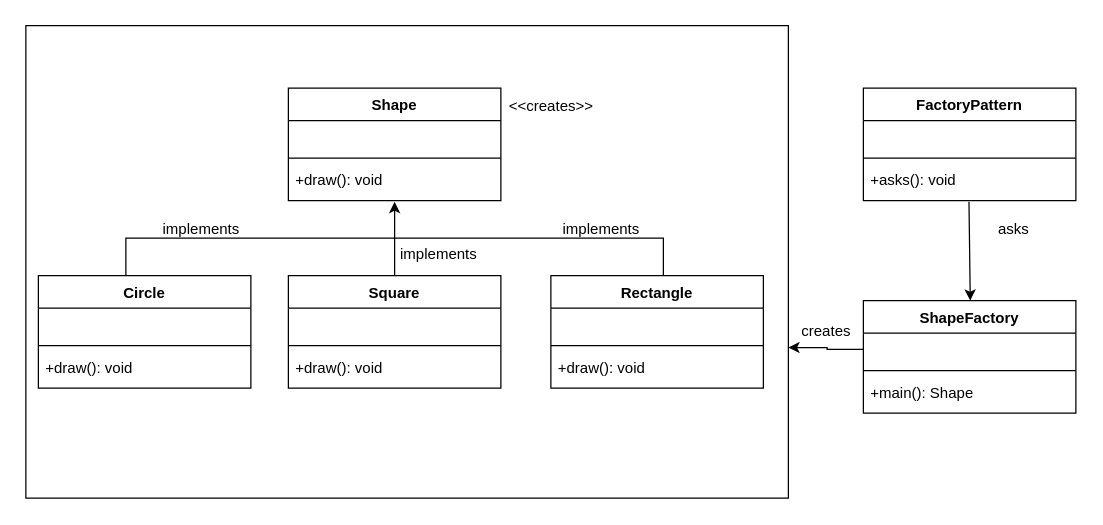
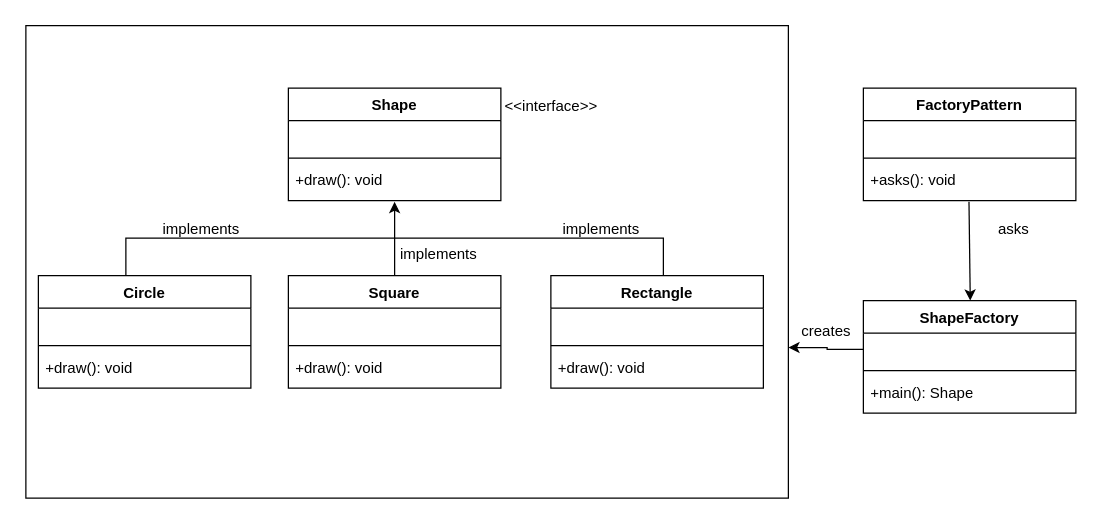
  <mxCell id="0" />
  <mxCell id="1" parent="0" />
  <mxCell id="2" value="" style="rounded=0;whiteSpace=wrap;html=1;" vertex="1" parent="1"><mxGeometry x="20" y="20" width="610" height="378" as="geometry" /></mxCell>
  <mxCell id="3" value="Shape" style="swimlane;align=center;verticalAlign=top;childLayout=stackLayout;horizontal=1;startSize=26;horizontalStack=0;resizeParent=1;resizeParentMax=0;resizeLast=0;collapsible=1;marginBottom=0;whiteSpace=wrap;html=1;" vertex="1" parent="1"><mxGeometry x="230" y="70" width="170" height="90" as="geometry"><mxRectangle x="130" y="130" width="100" height="30" as="alternateBounds" /></mxGeometry></mxCell>
  <mxCell id="4" value="&lt;br&gt;" style="text;strokeColor=none;fillColor=none;align=left;verticalAlign=top;spacingLeft=4;spacingRight=4;overflow=hidden;rotatable=0;points=[[0,0.5],[1,0.5]];portConstraint=eastwest;whiteSpace=wrap;html=1;" vertex="1" parent="3"><mxGeometry y="26" width="170" height="26" as="geometry" /></mxCell>
  <mxCell id="5" value="" style="line;strokeWidth=1;fillColor=none;align=left;verticalAlign=middle;spacingTop=-1;spacingLeft=3;spacingRight=3;rotatable=0;labelPosition=right;points=[];portConstraint=eastwest;strokeColor=inherit;" vertex="1" parent="3"><mxGeometry y="52" width="170" height="8" as="geometry" /></mxCell>
  <mxCell id="6" value="+draw(): void" style="text;strokeColor=none;fillColor=none;align=left;verticalAlign=top;spacingLeft=4;spacingRight=4;overflow=hidden;rotatable=0;points=[[0,0.5],[1,0.5]];portConstraint=eastwest;whiteSpace=wrap;html=1;" vertex="1" parent="3"><mxGeometry y="60" width="170" height="30" as="geometry" /></mxCell>
  <mxCell id="7" value="Circle" style="swimlane;align=center;verticalAlign=top;childLayout=stackLayout;horizontal=1;startSize=26;horizontalStack=0;resizeParent=1;resizeParentMax=0;resizeLast=0;collapsible=1;marginBottom=0;whiteSpace=wrap;html=1;" vertex="1" parent="1"><mxGeometry x="30" y="220" width="170" height="90" as="geometry"><mxRectangle x="130" y="130" width="100" height="30" as="alternateBounds" /></mxGeometry></mxCell>
  <mxCell id="8" value="&lt;br&gt;" style="text;strokeColor=none;fillColor=none;align=left;verticalAlign=top;spacingLeft=4;spacingRight=4;overflow=hidden;rotatable=0;points=[[0,0.5],[1,0.5]];portConstraint=eastwest;whiteSpace=wrap;html=1;" vertex="1" parent="7"><mxGeometry y="26" width="170" height="26" as="geometry" /></mxCell>
  <mxCell id="9" value="" style="line;strokeWidth=1;fillColor=none;align=left;verticalAlign=middle;spacingTop=-1;spacingLeft=3;spacingRight=3;rotatable=0;labelPosition=right;points=[];portConstraint=eastwest;strokeColor=inherit;" vertex="1" parent="7"><mxGeometry y="52" width="170" height="8" as="geometry" /></mxCell>
  <mxCell id="10" value="+draw(): void" style="text;strokeColor=none;fillColor=none;align=left;verticalAlign=top;spacingLeft=4;spacingRight=4;overflow=hidden;rotatable=0;points=[[0,0.5],[1,0.5]];portConstraint=eastwest;whiteSpace=wrap;html=1;" vertex="1" parent="7"><mxGeometry y="60" width="170" height="30" as="geometry" /></mxCell>
  <mxCell id="11" value="Square" style="swimlane;align=center;verticalAlign=top;childLayout=stackLayout;horizontal=1;startSize=26;horizontalStack=0;resizeParent=1;resizeParentMax=0;resizeLast=0;collapsible=1;marginBottom=0;whiteSpace=wrap;html=1;" vertex="1" parent="1"><mxGeometry x="230" y="220" width="170" height="90" as="geometry"><mxRectangle x="130" y="130" width="100" height="30" as="alternateBounds" /></mxGeometry></mxCell>
  <mxCell id="12" value="&lt;br&gt;" style="text;strokeColor=none;fillColor=none;align=left;verticalAlign=top;spacingLeft=4;spacingRight=4;overflow=hidden;rotatable=0;points=[[0,0.5],[1,0.5]];portConstraint=eastwest;whiteSpace=wrap;html=1;" vertex="1" parent="11"><mxGeometry y="26" width="170" height="26" as="geometry" /></mxCell>
  <mxCell id="13" value="" style="line;strokeWidth=1;fillColor=none;align=left;verticalAlign=middle;spacingTop=-1;spacingLeft=3;spacingRight=3;rotatable=0;labelPosition=right;points=[];portConstraint=eastwest;strokeColor=inherit;" vertex="1" parent="11"><mxGeometry y="52" width="170" height="8" as="geometry" /></mxCell>
  <mxCell id="14" value="+draw(): void" style="text;strokeColor=none;fillColor=none;align=left;verticalAlign=top;spacingLeft=4;spacingRight=4;overflow=hidden;rotatable=0;points=[[0,0.5],[1,0.5]];portConstraint=eastwest;whiteSpace=wrap;html=1;" vertex="1" parent="11"><mxGeometry y="60" width="170" height="30" as="geometry" /></mxCell>
  <mxCell id="15" value="Rectangle" style="swimlane;align=center;verticalAlign=top;childLayout=stackLayout;horizontal=1;startSize=26;horizontalStack=0;resizeParent=1;resizeParentMax=0;resizeLast=0;collapsible=1;marginBottom=0;whiteSpace=wrap;html=1;" vertex="1" parent="1"><mxGeometry x="440" y="220" width="170" height="90" as="geometry"><mxRectangle x="130" y="130" width="100" height="30" as="alternateBounds" /></mxGeometry></mxCell>
  <mxCell id="16" value="&lt;br&gt;" style="text;strokeColor=none;fillColor=none;align=left;verticalAlign=top;spacingLeft=4;spacingRight=4;overflow=hidden;rotatable=0;points=[[0,0.5],[1,0.5]];portConstraint=eastwest;whiteSpace=wrap;html=1;" vertex="1" parent="15"><mxGeometry y="26" width="170" height="26" as="geometry" /></mxCell>
  <mxCell id="17" value="" style="line;strokeWidth=1;fillColor=none;align=left;verticalAlign=middle;spacingTop=-1;spacingLeft=3;spacingRight=3;rotatable=0;labelPosition=right;points=[];portConstraint=eastwest;strokeColor=inherit;" vertex="1" parent="15"><mxGeometry y="52" width="170" height="8" as="geometry" /></mxCell>
  <mxCell id="18" value="+draw(): void" style="text;strokeColor=none;fillColor=none;align=left;verticalAlign=top;spacingLeft=4;spacingRight=4;overflow=hidden;rotatable=0;points=[[0,0.5],[1,0.5]];portConstraint=eastwest;whiteSpace=wrap;html=1;" vertex="1" parent="15"><mxGeometry y="60" width="170" height="30" as="geometry" /></mxCell>
  <mxCell id="19" value="FactoryPattern&lt;br&gt;" style="swimlane;align=center;verticalAlign=top;childLayout=stackLayout;horizontal=1;startSize=26;horizontalStack=0;resizeParent=1;resizeParentMax=0;resizeLast=0;collapsible=1;marginBottom=0;whiteSpace=wrap;html=1;" vertex="1" parent="1"><mxGeometry x="690" y="70" width="170" height="90" as="geometry"><mxRectangle x="130" y="130" width="100" height="30" as="alternateBounds" /></mxGeometry></mxCell>
  <mxCell id="20" value="&lt;br&gt;" style="text;strokeColor=none;fillColor=none;align=left;verticalAlign=top;spacingLeft=4;spacingRight=4;overflow=hidden;rotatable=0;points=[[0,0.5],[1,0.5]];portConstraint=eastwest;whiteSpace=wrap;html=1;" vertex="1" parent="19"><mxGeometry y="26" width="170" height="26" as="geometry" /></mxCell>
  <mxCell id="21" value="" style="line;strokeWidth=1;fillColor=none;align=left;verticalAlign=middle;spacingTop=-1;spacingLeft=3;spacingRight=3;rotatable=0;labelPosition=right;points=[];portConstraint=eastwest;strokeColor=inherit;" vertex="1" parent="19"><mxGeometry y="52" width="170" height="8" as="geometry" /></mxCell>
  <mxCell id="22" value="+asks(): void&lt;br&gt;" style="text;strokeColor=none;fillColor=none;align=left;verticalAlign=top;spacingLeft=4;spacingRight=4;overflow=hidden;rotatable=0;points=[[0,0.5],[1,0.5]];portConstraint=eastwest;whiteSpace=wrap;html=1;" vertex="1" parent="19"><mxGeometry y="60" width="170" height="30" as="geometry" /></mxCell>
  <mxCell id="23" value="ShapeFactory" style="swimlane;align=center;verticalAlign=top;childLayout=stackLayout;horizontal=1;startSize=26;horizontalStack=0;resizeParent=1;resizeParentMax=0;resizeLast=0;collapsible=1;marginBottom=0;whiteSpace=wrap;html=1;" vertex="1" parent="1"><mxGeometry x="690" y="240" width="170" height="90" as="geometry"><mxRectangle x="130" y="130" width="100" height="30" as="alternateBounds" /></mxGeometry></mxCell>
  <mxCell id="24" value="&lt;br&gt;" style="text;strokeColor=none;fillColor=none;align=left;verticalAlign=top;spacingLeft=4;spacingRight=4;overflow=hidden;rotatable=0;points=[[0,0.5],[1,0.5]];portConstraint=eastwest;whiteSpace=wrap;html=1;" vertex="1" parent="23"><mxGeometry y="26" width="170" height="26" as="geometry" /></mxCell>
  <mxCell id="25" value="" style="line;strokeWidth=1;fillColor=none;align=left;verticalAlign=middle;spacingTop=-1;spacingLeft=3;spacingRight=3;rotatable=0;labelPosition=right;points=[];portConstraint=eastwest;strokeColor=inherit;" vertex="1" parent="23"><mxGeometry y="52" width="170" height="8" as="geometry" /></mxCell>
  <mxCell id="26" value="+main(): Shape" style="text;strokeColor=none;fillColor=none;align=left;verticalAlign=top;spacingLeft=4;spacingRight=4;overflow=hidden;rotatable=0;points=[[0,0.5],[1,0.5]];portConstraint=eastwest;whiteSpace=wrap;html=1;" vertex="1" parent="23"><mxGeometry y="60" width="170" height="30" as="geometry" /></mxCell>
  <mxCell id="27" style="edgeStyle=orthogonalEdgeStyle;rounded=0;orthogonalLoop=1;jettySize=auto;html=1;exitX=0;exitY=0.5;exitDx=0;exitDy=0;entryX=1;entryY=0.75;entryDx=0;entryDy=0;" edge="1" parent="1" source="24"><mxGeometry relative="1" as="geometry"><mxPoint x="630" y="277.5" as="targetPoint" /><Array as="points"><mxPoint x="661" y="279" /><mxPoint x="661" y="278" /></Array></mxGeometry></mxCell>
  <mxCell id="28" value="" style="endArrow=classic;html=1;rounded=0;entryX=0.359;entryY=0;entryDx=0;entryDy=0;entryPerimeter=0;exitX=0.353;exitY=1.033;exitDx=0;exitDy=0;exitPerimeter=0;" edge="1" parent="1"><mxGeometry width="50" height="50" relative="1" as="geometry"><mxPoint x="774.49" y="160.99" as="sourcePoint" /><mxPoint x="775.51" y="240" as="targetPoint" /></mxGeometry></mxCell>
  <mxCell id="29" value="" style="endArrow=none;html=1;rounded=0;" edge="1" parent="1"><mxGeometry width="50" height="50" relative="1" as="geometry"><mxPoint x="530" y="190" as="sourcePoint" /><mxPoint x="100" y="190" as="targetPoint" /><Array as="points"><mxPoint x="530" y="220" /><mxPoint x="530" y="190" /><mxPoint x="320" y="190" /><mxPoint x="100" y="190" /><mxPoint x="100" y="220" /></Array></mxGeometry></mxCell>
  <mxCell id="30" style="edgeStyle=orthogonalEdgeStyle;rounded=0;orthogonalLoop=1;jettySize=auto;html=1;exitX=0.5;exitY=0;exitDx=0;exitDy=0;entryX=0.5;entryY=1.033;entryDx=0;entryDy=0;entryPerimeter=0;" edge="1" parent="1" source="11" target="6"><mxGeometry relative="1" as="geometry" /></mxCell>
  <mxCell id="31" value="creates&lt;br&gt;" style="text;html=1;align=center;verticalAlign=middle;resizable=0;points=[];autosize=1;strokeColor=none;fillColor=none;" vertex="1" parent="1"><mxGeometry x="630" y="250" width="60" height="30" as="geometry" /></mxCell>
- <mxCell id="32" value="&amp;lt;&amp;lt;creates&amp;gt;&amp;gt;&lt;br&gt;" style="text;html=1;align=center;verticalAlign=middle;resizable=0;points=[];autosize=1;strokeColor=none;fillColor=none;" vertex="1" parent="1"><mxGeometry x="390" y="70" width="100" height="30" as="geometry" /></mxCell>
+ <mxCell id="32" value="&amp;lt;&amp;lt;interface&amp;gt;&amp;gt;&lt;br&gt;" style="text;html=1;align=center;verticalAlign=middle;resizable=0;points=[];autosize=1;strokeColor=none;fillColor=none;" vertex="1" parent="1"><mxGeometry x="390" y="70" width="100" height="30" as="geometry" /></mxCell>
  <mxCell id="33" value="implements" style="text;html=1;align=center;verticalAlign=middle;resizable=0;points=[];autosize=1;strokeColor=none;fillColor=none;" vertex="1" parent="1"><mxGeometry x="120" y="168" width="80" height="30" as="geometry" /></mxCell>
  <mxCell id="34" value="implements" style="text;html=1;align=center;verticalAlign=middle;resizable=0;points=[];autosize=1;strokeColor=none;fillColor=none;" vertex="1" parent="1"><mxGeometry x="440" y="168" width="80" height="30" as="geometry" /></mxCell>
  <mxCell id="35" value="implements" style="text;html=1;align=center;verticalAlign=middle;resizable=0;points=[];autosize=1;strokeColor=none;fillColor=none;" vertex="1" parent="1"><mxGeometry x="310" y="188" width="80" height="30" as="geometry" /></mxCell>
  <mxCell id="36" value="asks" style="text;html=1;align=center;verticalAlign=middle;resizable=0;points=[];autosize=1;strokeColor=none;fillColor=none;" vertex="1" parent="1"><mxGeometry x="785" y="168" width="50" height="30" as="geometry" /></mxCell>
